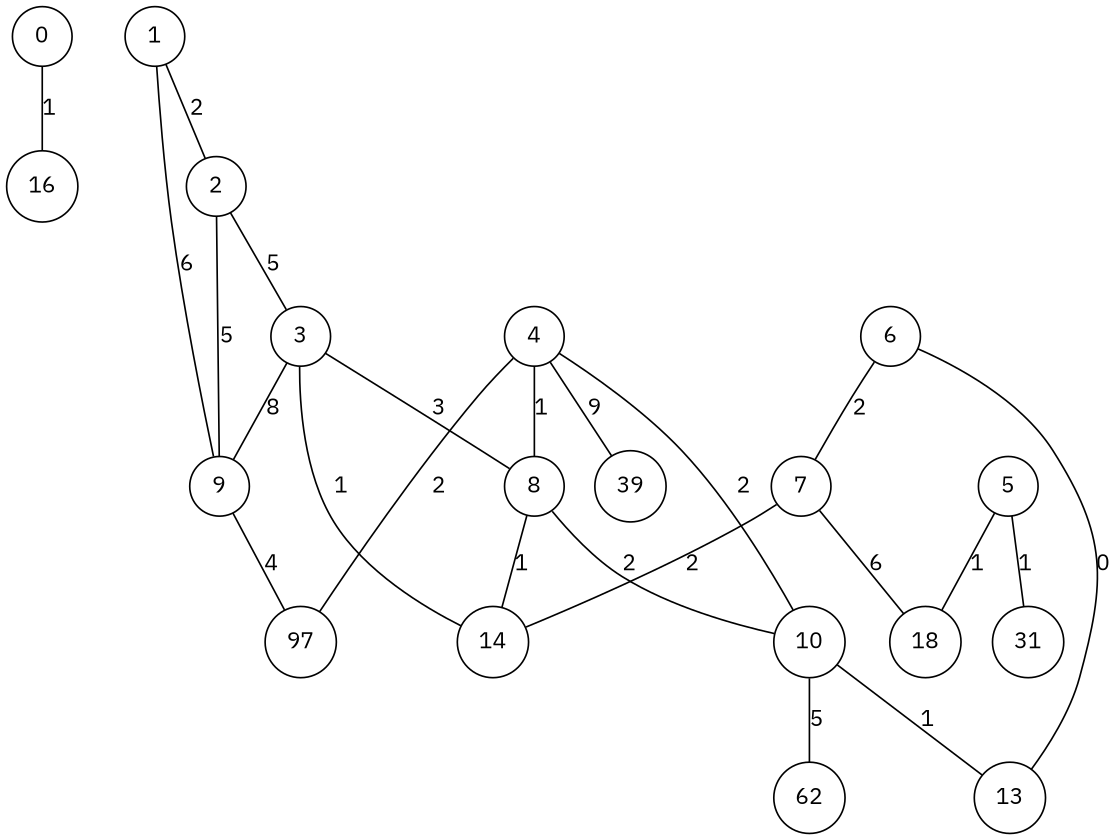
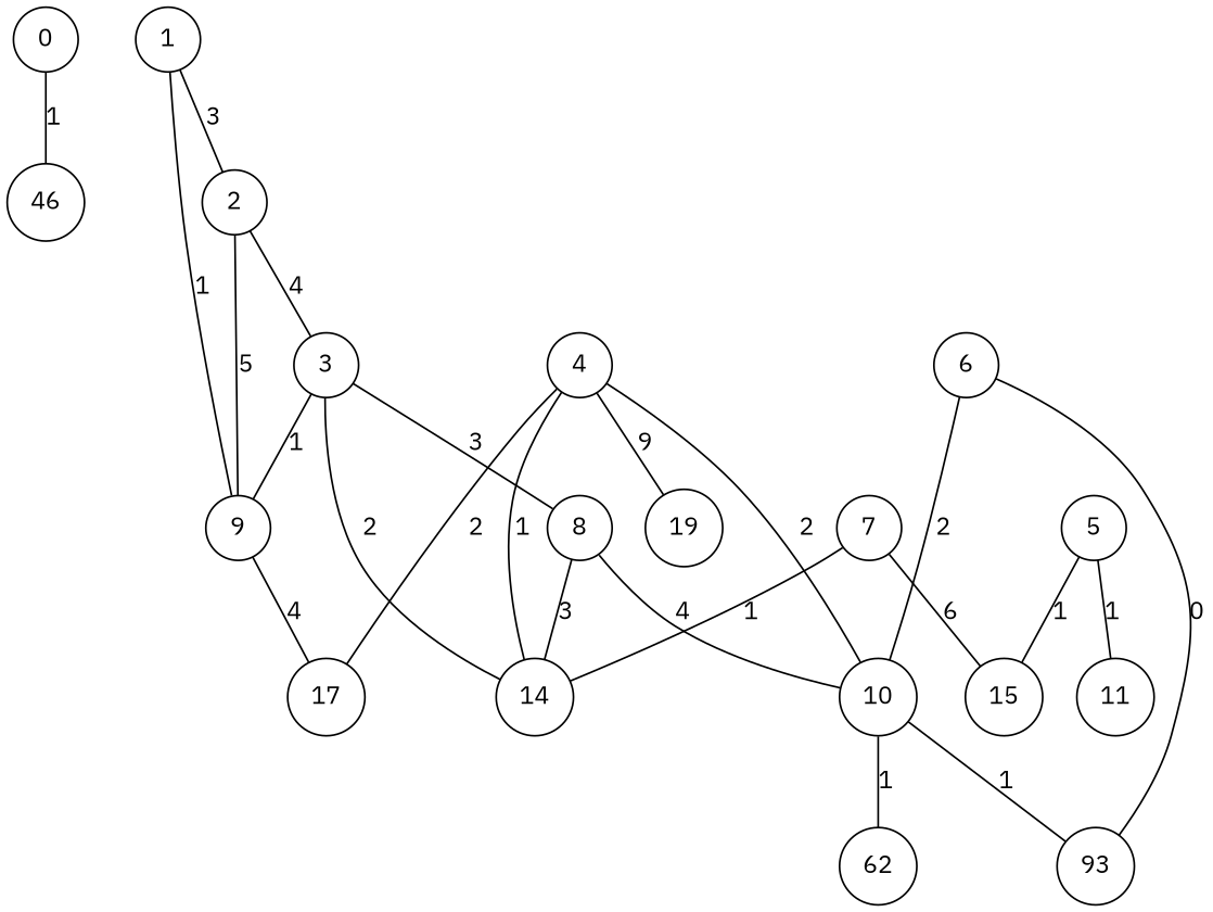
  graph {
    fontname="IBM Plex Sans"
    node [fontname="IBM Plex Sans" shape=circle]
    edge [fontname="IBM Plex Sans"]
    0
-   16
+   16 [label=46]
    1
    9
    2
-   17 [label=97]
+   17
    3
    14
    8
    10
-   13
+   13 [label=93]
    n12 [label=62]
    4
-   19 [label=39]
+   19
    5
-   11 [label=31]
-   18
+   11
+   18 [label=15]
    6
    7
    0 -- 16 [label=1]
-   1 -- 9 [label=6]
-   1 -- 2 [label=2]
+   1 -- 9 [label=1]
+   1 -- 2 [label=3]
    9 -- 17 [label=4]
    2 -- 9 [label=5]
-   2 -- 3 [label=5]
-   3 -- 9 [label=8]
-   3 -- 14 [label=1]
+   2 -- 3 [label=4]
+   3 -- 9 [label=1]
+   3 -- 14 [label=2]
    3 -- 8 [label=3]
-   8 -- 14 [label=1]
-   8 -- 10 [label=2]
+   8 -- 14 [label=3]
+   8 -- 10 [label=4]
    10 -- 13 [label=1]
-   10 -- n12 [label=5]
+   10 -- n12 [label=1]
    4 -- 17 [label=2]
-   4 -- 8 [label=1]
+   4 -- 14 [label=1]
    4 -- 10 [label=2]
    4 -- 19 [label=9]
    5 -- 11 [label=1]
    5 -- 18 [label=1]
-   6 -- 7 [label=2]
+   6 -- 10 [label=2]
    6 -- 13 [label=0]
-   7 -- 14 [label=2]
+   7 -- 14 [label=1]
    7 -- 18 [label=6]
  }
